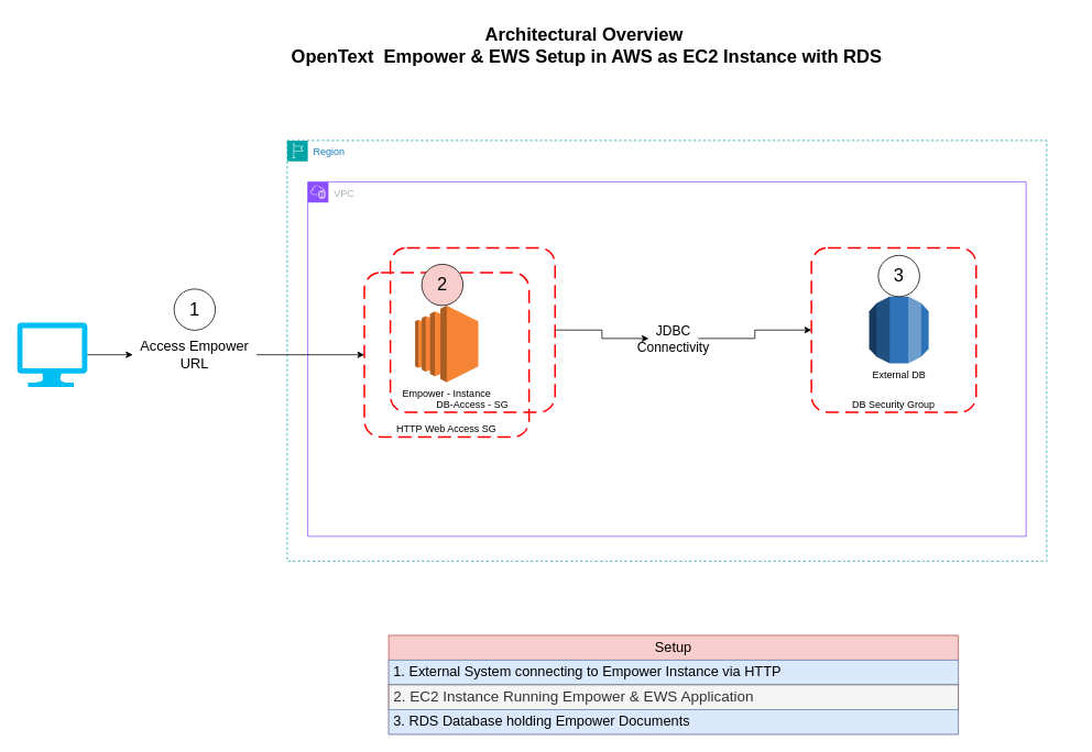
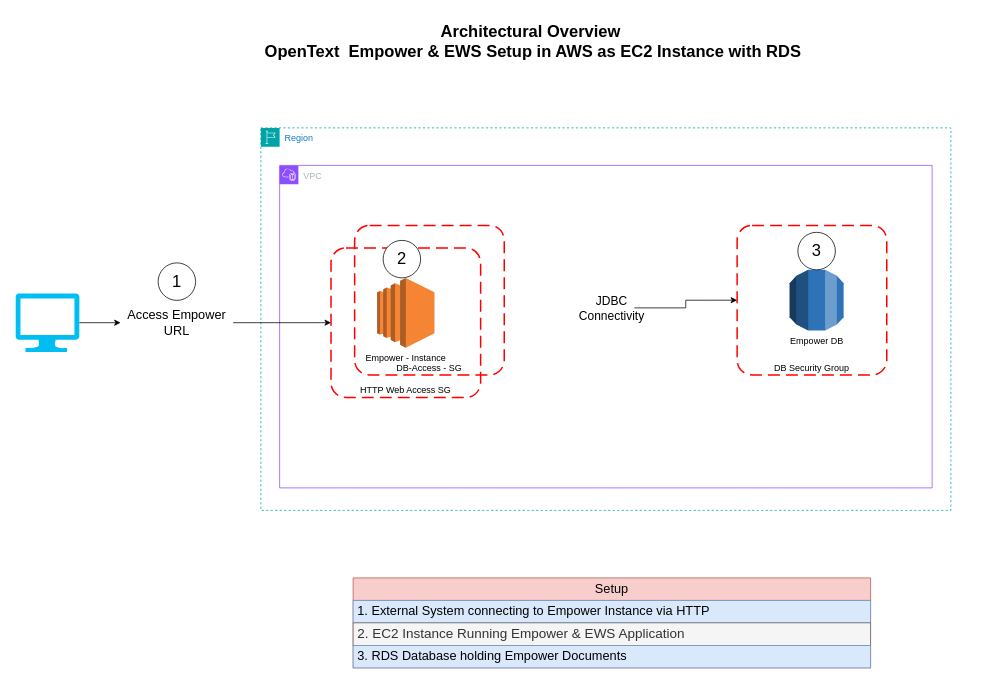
  <mxCell id="0" />
  <mxCell id="1" parent="0" />
  <mxCell id="2" value="Region" style="points=[[0,0],[0.25,0],[0.5,0],[0.75,0],[1,0],[1,0.25],[1,0.5],[1,0.75],[1,1],[0.75,1],[0.5,1],[0.25,1],[0,1],[0,0.75],[0,0.5],[0,0.25]];outlineConnect=0;gradientColor=none;html=1;whiteSpace=wrap;fontSize=12;fontStyle=0;container=1;pointerEvents=0;collapsible=0;recursiveResize=0;shape=mxgraph.aws4.group;grIcon=mxgraph.aws4.group_region;strokeColor=#00A4A6;fillColor=none;verticalAlign=top;align=left;spacingLeft=30;fontColor=#147EBA;dashed=1;" vertex="1" parent="1"><mxGeometry x="347" y="170" width="920" height="510" as="geometry" /></mxCell>
  <mxCell id="3" value="VPC" style="points=[[0,0],[0.25,0],[0.5,0],[0.75,0],[1,0],[1,0.25],[1,0.5],[1,0.75],[1,1],[0.75,1],[0.5,1],[0.25,1],[0,1],[0,0.75],[0,0.5],[0,0.25]];outlineConnect=0;gradientColor=none;html=1;whiteSpace=wrap;fontSize=12;fontStyle=0;container=1;pointerEvents=0;collapsible=0;recursiveResize=0;shape=mxgraph.aws4.group;grIcon=mxgraph.aws4.group_vpc2;strokeColor=#8C4FFF;fillColor=none;verticalAlign=top;align=left;spacingLeft=30;fontColor=#AAB7B8;dashed=0;" vertex="1" parent="2"><mxGeometry x="25" y="50" width="870" height="430" as="geometry" /></mxCell>
  <mxCell id="4" value="Empower - Instance" style="outlineConnect=0;dashed=0;verticalLabelPosition=bottom;verticalAlign=top;align=center;html=1;shape=mxgraph.aws3.ec2;fillColor=#F58534;gradientColor=none;" vertex="1" parent="3"><mxGeometry x="130" y="150" width="76.5" height="93" as="geometry" /></mxCell>
- <mxCell id="5" value="External DB" style="outlineConnect=0;dashed=0;verticalLabelPosition=bottom;verticalAlign=top;align=center;html=1;shape=mxgraph.aws3.rds;fillColor=#2E73B8;gradientColor=none;" vertex="1" parent="3"><mxGeometry x="680" y="139.25" width="72" height="81" as="geometry" /></mxCell>
+ <mxCell id="5" value="Empower DB" style="outlineConnect=0;dashed=0;verticalLabelPosition=bottom;verticalAlign=top;align=center;html=1;shape=mxgraph.aws3.rds;fillColor=#2E73B8;gradientColor=none;" vertex="1" parent="3"><mxGeometry x="680" y="139.25" width="72" height="81" as="geometry" /></mxCell>
  <mxCell id="6" value="HTTP Web Access SG" style="rounded=1;arcSize=10;dashed=1;strokeColor=#ff0000;fillColor=none;gradientColor=none;dashPattern=8 4;strokeWidth=2;verticalAlign=bottom;" vertex="1" parent="3"><mxGeometry x="68.5" y="110" width="199.5" height="199.5" as="geometry" /></mxCell>
  <mxCell id="7" value="DB Security Group" style="rounded=1;arcSize=10;dashed=1;strokeColor=#ff0000;fillColor=none;gradientColor=none;dashPattern=8 4;strokeWidth=2;verticalAlign=bottom;" vertex="1" parent="3"><mxGeometry x="610" y="80" width="199.5" height="199.5" as="geometry" /></mxCell>
  <mxCell id="8" style="edgeStyle=orthogonalEdgeStyle;rounded=0;orthogonalLoop=1;jettySize=auto;html=1;exitX=1;exitY=0.5;exitDx=0;exitDy=0;entryX=0;entryY=0.5;entryDx=0;entryDy=0;" edge="1" parent="3" source="13" target="7"><mxGeometry relative="1" as="geometry" /></mxCell>
  <mxCell id="9" value="DB-Access - SG" style="rounded=1;arcSize=10;dashed=1;strokeColor=#ff0000;fillColor=none;gradientColor=none;dashPattern=8 4;strokeWidth=2;verticalAlign=bottom;" vertex="1" parent="3"><mxGeometry x="100" y="80" width="199.5" height="199.5" as="geometry" /></mxCell>
- <mxCell id="10" value="&lt;font style=&quot;font-size: 22px;&quot;&gt;2&lt;/font&gt;" style="ellipse;whiteSpace=wrap;html=1;aspect=fixed;fillColor=#f8cecc;" vertex="1" parent="3"><mxGeometry x="138" y="100" width="50" height="50" as="geometry" /></mxCell>
+ <mxCell id="10" value="&lt;font style=&quot;font-size: 22px;&quot;&gt;2&lt;/font&gt;" style="ellipse;whiteSpace=wrap;html=1;aspect=fixed;" vertex="1" parent="3"><mxGeometry x="138" y="100" width="50" height="50" as="geometry" /></mxCell>
  <mxCell id="11" value="&lt;font style=&quot;font-size: 22px;&quot;&gt;3&lt;/font&gt;" style="ellipse;whiteSpace=wrap;html=1;aspect=fixed;" vertex="1" parent="3"><mxGeometry x="691" y="89.25" width="50" height="50" as="geometry" /></mxCell>
- <mxCell id="12" value="" style="edgeStyle=orthogonalEdgeStyle;rounded=0;orthogonalLoop=1;jettySize=auto;html=1;exitX=1;exitY=0.5;exitDx=0;exitDy=0;entryX=0;entryY=0.5;entryDx=0;entryDy=0;" edge="1" parent="3" source="9" target="13"><mxGeometry relative="1" as="geometry"><mxPoint x="182" y="270" as="sourcePoint" /><mxPoint x="492" y="270" as="targetPoint" /></mxGeometry></mxCell>
  <mxCell id="13" value="&lt;font style=&quot;font-size: 16px;&quot;&gt;JDBC Connectivity&lt;/font&gt;" style="text;html=1;align=center;verticalAlign=middle;whiteSpace=wrap;rounded=0;" vertex="1" parent="3"><mxGeometry x="413" y="175" width="60" height="30" as="geometry" /></mxCell>
  <mxCell id="14" style="edgeStyle=orthogonalEdgeStyle;rounded=0;orthogonalLoop=1;jettySize=auto;html=1;exitX=0.5;exitY=1;exitDx=0;exitDy=0;" edge="1" parent="2" source="3" target="3"><mxGeometry relative="1" as="geometry" /></mxCell>
  <mxCell id="15" style="edgeStyle=orthogonalEdgeStyle;rounded=0;orthogonalLoop=1;jettySize=auto;html=1;exitX=1;exitY=0.5;exitDx=0;exitDy=0;exitPerimeter=0;entryX=0;entryY=0.5;entryDx=0;entryDy=0;" edge="1" parent="1" source="18" target="6"><mxGeometry relative="1" as="geometry" /></mxCell>
  <mxCell id="16" value="" style="verticalLabelPosition=bottom;html=1;verticalAlign=top;align=center;strokeColor=none;fillColor=#00BEF2;shape=mxgraph.azure.computer;pointerEvents=1;" vertex="1" parent="1"><mxGeometry x="20" y="390.75" width="85" height="78" as="geometry" /></mxCell>
  <mxCell id="17" value="" style="edgeStyle=orthogonalEdgeStyle;rounded=0;orthogonalLoop=1;jettySize=auto;html=1;exitX=1;exitY=0.5;exitDx=0;exitDy=0;exitPerimeter=0;entryX=0;entryY=0.5;entryDx=0;entryDy=0;" edge="1" parent="1" source="16" target="18"><mxGeometry relative="1" as="geometry"><mxPoint x="155" y="430" as="sourcePoint" /><mxPoint x="441" y="430" as="targetPoint" /></mxGeometry></mxCell>
  <mxCell id="18" value="&lt;font style=&quot;font-size: 17px;&quot;&gt;Access Empower URL&lt;/font&gt;" style="text;html=1;align=center;verticalAlign=middle;whiteSpace=wrap;rounded=0;" vertex="1" parent="1"><mxGeometry x="160" y="414.75" width="150" height="30" as="geometry" /></mxCell>
  <mxCell id="19" value="&lt;font style=&quot;font-size: 22px;&quot;&gt;1&lt;/font&gt;" style="ellipse;whiteSpace=wrap;html=1;aspect=fixed;" vertex="1" parent="1"><mxGeometry x="210" y="350" width="50" height="50" as="geometry" /></mxCell>
  <mxCell id="20" value="&lt;font style=&quot;font-size: 17px;&quot;&gt;Setup&lt;/font&gt;" style="swimlane;fontStyle=0;childLayout=stackLayout;horizontal=1;startSize=30;horizontalStack=0;resizeParent=1;resizeParentMax=0;resizeLast=0;collapsible=1;marginBottom=0;whiteSpace=wrap;html=1;fillColor=#f8cecc;strokeColor=#b85450;" vertex="1" parent="1"><mxGeometry x="470" y="770" width="690" height="120" as="geometry" /></mxCell>
  <mxCell id="21" value="&lt;font style=&quot;font-size: 17px;&quot;&gt;1. External System connecting to Empower Instance via HTTP&amp;nbsp;&lt;/font&gt;" style="text;strokeColor=#6c8ebf;fillColor=#dae8fc;align=left;verticalAlign=middle;spacingLeft=4;spacingRight=4;overflow=hidden;points=[[0,0.5],[1,0.5]];portConstraint=eastwest;rotatable=0;whiteSpace=wrap;html=1;" vertex="1" parent="20"><mxGeometry y="30" width="690" height="30" as="geometry" /></mxCell>
  <mxCell id="22" value="&lt;font style=&quot;font-size: 18px;&quot;&gt;2. EC2 Instance Running Empower &amp;amp; EWS Application&lt;/font&gt;" style="text;strokeColor=#666666;fillColor=#f5f5f5;align=left;verticalAlign=middle;spacingLeft=4;spacingRight=4;overflow=hidden;points=[[0,0.5],[1,0.5]];portConstraint=eastwest;rotatable=0;whiteSpace=wrap;html=1;fontColor=#333333;" vertex="1" parent="20"><mxGeometry y="60" width="690" height="30" as="geometry" /></mxCell>
  <mxCell id="23" value="&lt;font style=&quot;font-size: 17px;&quot;&gt;3. RDS Database holding Empower Documents&lt;/font&gt;" style="text;strokeColor=#6c8ebf;fillColor=#dae8fc;align=left;verticalAlign=middle;spacingLeft=4;spacingRight=4;overflow=hidden;points=[[0,0.5],[1,0.5]];portConstraint=eastwest;rotatable=0;whiteSpace=wrap;html=1;" vertex="1" parent="20"><mxGeometry y="90" width="690" height="30" as="geometry" /></mxCell>
  <mxCell id="24" value="&lt;div&gt;&lt;font size=&quot;1&quot; style=&quot;&quot;&gt;&lt;b style=&quot;font-size: 22px;&quot;&gt;Architectural Overview&amp;nbsp;&lt;/b&gt;&lt;/font&gt;&lt;/div&gt;&lt;font size=&quot;1&quot; style=&quot;&quot;&gt;&lt;b style=&quot;font-size: 22px;&quot;&gt;OpenText&amp;nbsp; Empower &amp;amp; EWS Setup in AWS as EC2 Instance with RDS&lt;/b&gt;&lt;/font&gt;" style="text;html=1;align=center;verticalAlign=middle;whiteSpace=wrap;rounded=0;" vertex="1" parent="1"><mxGeometry x="120" y="20" width="1180" height="70" as="geometry" /></mxCell>
